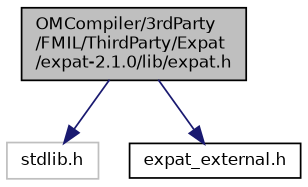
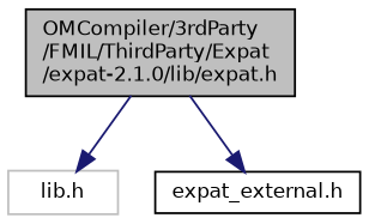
  digraph {
    node [color=black fillcolor=white fontname=Helvetica fontsize=10 shape=record style=filled]
    edge [color=midnightblue fontname=Helvetica fontsize=10 labelfontname=Helvetica labelfontsize=10 style=solid]
    n1 [fillcolor=grey75 fontcolor=black height=0.2 label="OMCompiler/3rdParty\l/FMIL/ThirdParty/Expat\l/expat-2.1.0/lib/expat.h" width=0.4]
-   n2 [color=grey75 height=0.2 label="stdlib.h" width=0.4]
+   n2 [color=grey75 height=0.2 label="lib.h" width=0.4]
    n3 [height=0.2 label="expat_external.h" width=0.4]
    n1 -> n2
    n1 -> n3
  }
